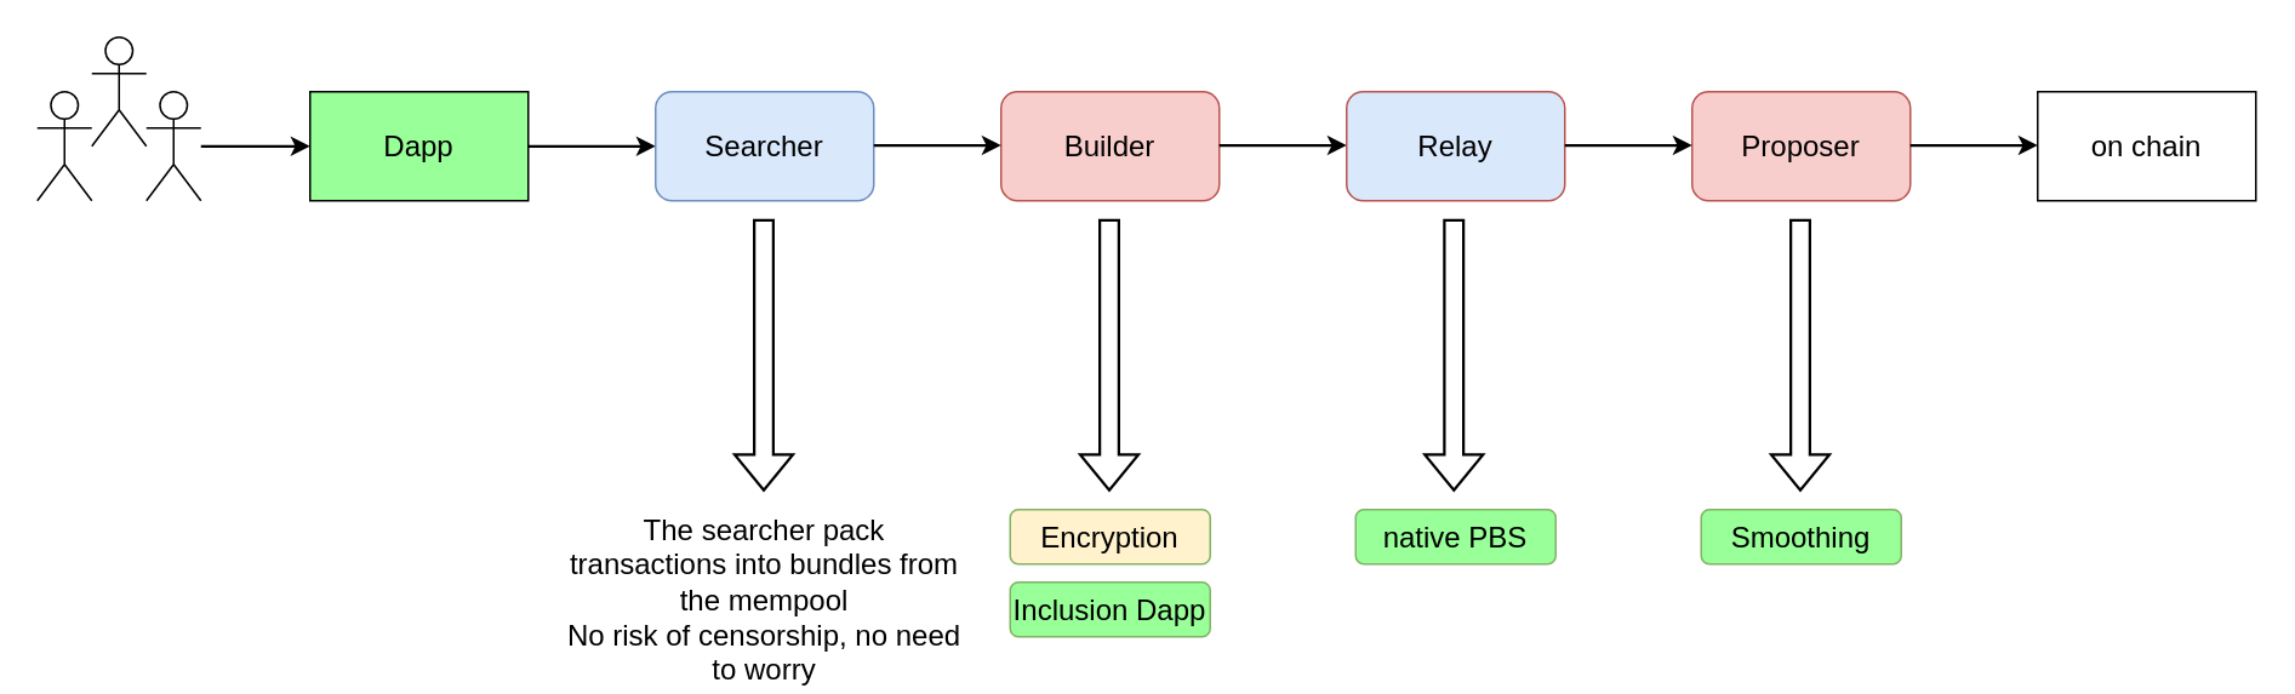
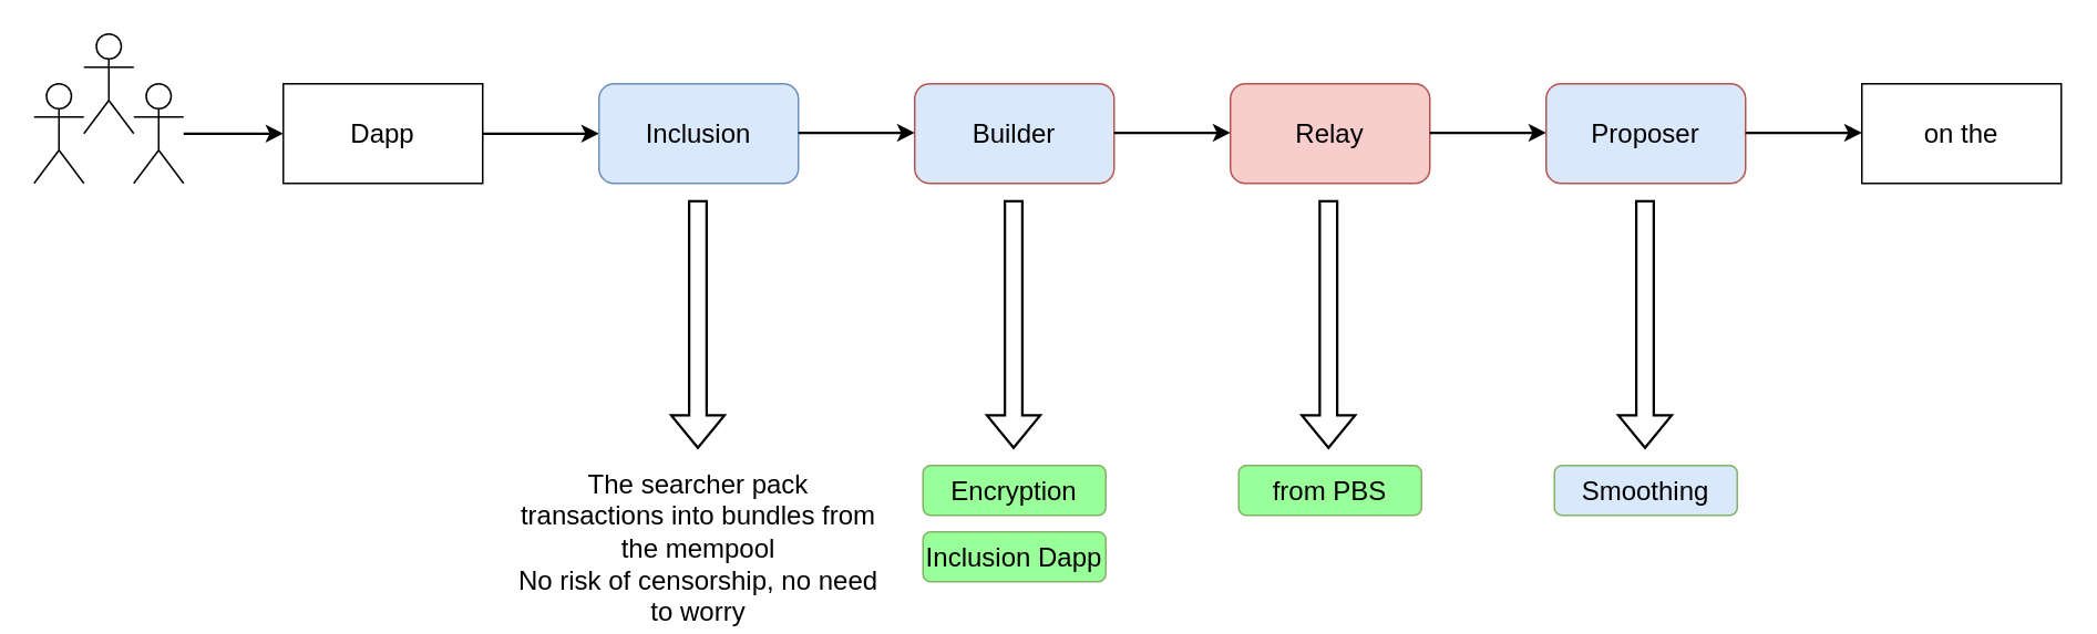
  <mxCell id="0" />
  <mxCell id="1" parent="0" />
  <mxCell id="2" value="" style="shape=umlActor;verticalLabelPosition=bottom;verticalAlign=top;html=1;outlineConnect=0;" vertex="1" parent="1"><mxGeometry x="80" y="50" width="30" height="60" as="geometry" /></mxCell>
- <mxCell id="3" value="&lt;font style=&quot;font-size: 16px;&quot;&gt;Dapp&lt;/font&gt;" style="rounded=0;whiteSpace=wrap;html=1;fillColor=#99ff99;" vertex="1" parent="1"><mxGeometry x="170" y="50" width="120" height="60" as="geometry" /></mxCell>
+ <mxCell id="3" value="&lt;font style=&quot;font-size: 16px;&quot;&gt;Dapp&lt;/font&gt;" style="rounded=0;whiteSpace=wrap;html=1;" vertex="1" parent="1"><mxGeometry x="170" y="50" width="120" height="60" as="geometry" /></mxCell>
  <mxCell id="4" value="" style="endArrow=classic;html=1;rounded=0;fontSize=16;strokeWidth=1.5;entryX=0;entryY=0.5;entryDx=0;entryDy=0;" edge="1" parent="1" source="2" target="3"><mxGeometry width="50" height="50" relative="1" as="geometry"><mxPoint x="350" y="210" as="sourcePoint" /><mxPoint x="400" y="160" as="targetPoint" /></mxGeometry></mxCell>
  <mxCell id="5" value="" style="endArrow=classic;html=1;rounded=0;strokeWidth=1.5;fontSize=16;" edge="1" parent="1"><mxGeometry width="50" height="50" relative="1" as="geometry"><mxPoint x="290" y="80" as="sourcePoint" /><mxPoint x="360" y="80" as="targetPoint" /></mxGeometry></mxCell>
- <mxCell id="6" value="Searcher" style="rounded=1;whiteSpace=wrap;html=1;fontSize=16;fillColor=#dae8fc;strokeColor=#6c8ebf;" vertex="1" parent="1"><mxGeometry x="360" y="50" width="120" height="60" as="geometry" /></mxCell>
- <mxCell id="7" value="Builder" style="rounded=1;whiteSpace=wrap;html=1;fontSize=16;fillColor=#f8cecc;strokeColor=#b85450;" vertex="1" parent="1"><mxGeometry x="550" y="50" width="120" height="60" as="geometry" /></mxCell>
+ <mxCell id="6" value="Inclusion" style="rounded=1;whiteSpace=wrap;html=1;fontSize=16;fillColor=#dae8fc;strokeColor=#6c8ebf;" vertex="1" parent="1"><mxGeometry x="360" y="50" width="120" height="60" as="geometry" /></mxCell>
+ <mxCell id="7" value="Builder" style="rounded=1;whiteSpace=wrap;html=1;fontSize=16;fillColor=#dae8fc;strokeColor=#b85450;" vertex="1" parent="1"><mxGeometry x="550" y="50" width="120" height="60" as="geometry" /></mxCell>
  <mxCell id="8" value="" style="endArrow=classic;html=1;rounded=0;strokeWidth=1.5;fontSize=16;" edge="1" parent="1"><mxGeometry width="50" height="50" relative="1" as="geometry"><mxPoint x="480" y="79.5" as="sourcePoint" /><mxPoint x="550" y="79.5" as="targetPoint" /></mxGeometry></mxCell>
  <mxCell id="9" value="" style="endArrow=classic;html=1;rounded=0;strokeWidth=1.5;fontSize=16;" edge="1" parent="1"><mxGeometry width="50" height="50" relative="1" as="geometry"><mxPoint x="670" y="79.5" as="sourcePoint" /><mxPoint x="740" y="79.5" as="targetPoint" /></mxGeometry></mxCell>
- <mxCell id="10" value="Relay" style="rounded=1;whiteSpace=wrap;html=1;fontSize=16;fillColor=#dae8fc;strokeColor=#b85450;" vertex="1" parent="1"><mxGeometry x="740" y="50" width="120" height="60" as="geometry" /></mxCell>
- <mxCell id="11" value="Proposer" style="rounded=1;whiteSpace=wrap;html=1;fontSize=16;fillColor=#f8cecc;strokeColor=#b85450;" vertex="1" parent="1"><mxGeometry x="930" y="50" width="120" height="60" as="geometry" /></mxCell>
+ <mxCell id="10" value="Relay" style="rounded=1;whiteSpace=wrap;html=1;fontSize=16;fillColor=#f8cecc;strokeColor=#b85450;" vertex="1" parent="1"><mxGeometry x="740" y="50" width="120" height="60" as="geometry" /></mxCell>
+ <mxCell id="11" value="Proposer" style="rounded=1;whiteSpace=wrap;html=1;fontSize=16;fillColor=#dae8fc;strokeColor=#b85450;" vertex="1" parent="1"><mxGeometry x="930" y="50" width="120" height="60" as="geometry" /></mxCell>
  <mxCell id="12" value="" style="endArrow=classic;html=1;rounded=0;strokeWidth=1.5;fontSize=16;" edge="1" parent="1"><mxGeometry width="50" height="50" relative="1" as="geometry"><mxPoint x="860" y="79.5" as="sourcePoint" /><mxPoint x="930" y="79.5" as="targetPoint" /></mxGeometry></mxCell>
  <mxCell id="13" value="" style="endArrow=classic;html=1;rounded=0;strokeWidth=1.5;fontSize=16;" edge="1" parent="1"><mxGeometry width="50" height="50" relative="1" as="geometry"><mxPoint x="1050" y="79.5" as="sourcePoint" /><mxPoint x="1120" y="79.5" as="targetPoint" /></mxGeometry></mxCell>
- <mxCell id="14" value="&lt;font style=&quot;font-size: 16px;&quot;&gt;on chain&lt;/font&gt;" style="rounded=0;whiteSpace=wrap;html=1;" vertex="1" parent="1"><mxGeometry x="1120" y="50" width="120" height="60" as="geometry" /></mxCell>
+ <mxCell id="14" value="&lt;font style=&quot;font-size: 16px;&quot;&gt;on the&lt;/font&gt;" style="rounded=0;whiteSpace=wrap;html=1;" vertex="1" parent="1"><mxGeometry x="1120" y="50" width="120" height="60" as="geometry" /></mxCell>
  <mxCell id="15" value="" style="shape=flexArrow;endArrow=classic;html=1;rounded=0;strokeWidth=1.5;fontSize=16;" edge="1" parent="1"><mxGeometry width="50" height="50" relative="1" as="geometry"><mxPoint x="419.5" y="120" as="sourcePoint" /><mxPoint x="419.5" y="270" as="targetPoint" /></mxGeometry></mxCell>
  <mxCell id="16" value="" style="shape=flexArrow;endArrow=classic;html=1;rounded=0;strokeWidth=1.5;fontSize=16;" edge="1" parent="1"><mxGeometry width="50" height="50" relative="1" as="geometry"><mxPoint x="609.5" y="120" as="sourcePoint" /><mxPoint x="609.5" y="270" as="targetPoint" /></mxGeometry></mxCell>
  <mxCell id="17" value="" style="shape=flexArrow;endArrow=classic;html=1;rounded=0;strokeWidth=1.5;fontSize=16;" edge="1" parent="1"><mxGeometry width="50" height="50" relative="1" as="geometry"><mxPoint x="799" y="120" as="sourcePoint" /><mxPoint x="799" y="270" as="targetPoint" /></mxGeometry></mxCell>
  <mxCell id="18" value="" style="shape=flexArrow;endArrow=classic;html=1;rounded=0;strokeWidth=1.5;fontSize=16;" edge="1" parent="1"><mxGeometry width="50" height="50" relative="1" as="geometry"><mxPoint x="989.5" y="120" as="sourcePoint" /><mxPoint x="989.5" y="270" as="targetPoint" /></mxGeometry></mxCell>
  <mxCell id="19" value="" style="shape=umlActor;verticalLabelPosition=bottom;verticalAlign=top;html=1;outlineConnect=0;" vertex="1" parent="1"><mxGeometry x="50" y="20" width="30" height="60" as="geometry" /></mxCell>
  <mxCell id="20" value="" style="shape=umlActor;verticalLabelPosition=bottom;verticalAlign=top;html=1;outlineConnect=0;" vertex="1" parent="1"><mxGeometry x="20" y="50" width="30" height="60" as="geometry" /></mxCell>
  <mxCell id="21" value="&lt;div style=&quot;user-select: auto;&quot;&gt;&lt;br style=&quot;user-select: auto;&quot;&gt;&lt;/div&gt;&lt;div style=&quot;user-select: auto;&quot;&gt;The searcher pack transactions into bundles from the mempool&lt;/div&gt;&lt;div style=&quot;user-select: auto;&quot;&gt;No risk of censorship, no need to worry&lt;/div&gt;" style="text;html=1;strokeColor=none;fillColor=none;align=center;verticalAlign=middle;whiteSpace=wrap;rounded=0;fontSize=16;" vertex="1" parent="1"><mxGeometry x="310" y="280" width="220" height="80" as="geometry" /></mxCell>
- <mxCell id="22" value="&lt;font style=&quot;user-select: auto; font-size: 16px;&quot;&gt;Encryption&lt;/font&gt;" style="rounded=1;whiteSpace=wrap;html=1;fontSize=16;fillColor=#fff2cc;strokeColor=#82b366;" vertex="1" parent="1"><mxGeometry x="555" y="280" width="110" height="30" as="geometry" /></mxCell>
+ <mxCell id="22" value="&lt;font style=&quot;user-select: auto; font-size: 16px;&quot;&gt;Encryption&lt;/font&gt;" style="rounded=1;whiteSpace=wrap;html=1;fontSize=16;fillColor=#99FF99;strokeColor=#82b366;" vertex="1" parent="1"><mxGeometry x="555" y="280" width="110" height="30" as="geometry" /></mxCell>
  <mxCell id="23" value="Inclusion Dapp" style="rounded=1;whiteSpace=wrap;html=1;fontSize=16;fillColor=#99FF99;strokeColor=#82b366;" vertex="1" parent="1"><mxGeometry x="555" y="320" width="110" height="30" as="geometry" /></mxCell>
- <mxCell id="24" value="native PBS" style="rounded=1;whiteSpace=wrap;html=1;fontSize=16;fillColor=#99FF99;strokeColor=#82b366;" vertex="1" parent="1"><mxGeometry x="745" y="280" width="110" height="30" as="geometry" /></mxCell>
- <mxCell id="25" value="Smoothing" style="rounded=1;whiteSpace=wrap;html=1;fontSize=16;fillColor=#99FF99;strokeColor=#82b366;" vertex="1" parent="1"><mxGeometry x="935" y="280" width="110" height="30" as="geometry" /></mxCell>
+ <mxCell id="24" value="from PBS" style="rounded=1;whiteSpace=wrap;html=1;fontSize=16;fillColor=#99FF99;strokeColor=#82b366;" vertex="1" parent="1"><mxGeometry x="745" y="280" width="110" height="30" as="geometry" /></mxCell>
+ <mxCell id="25" value="Smoothing" style="rounded=1;whiteSpace=wrap;html=1;fontSize=16;fillColor=#dae8fc;strokeColor=#82b366;" vertex="1" parent="1"><mxGeometry x="935" y="280" width="110" height="30" as="geometry" /></mxCell>
